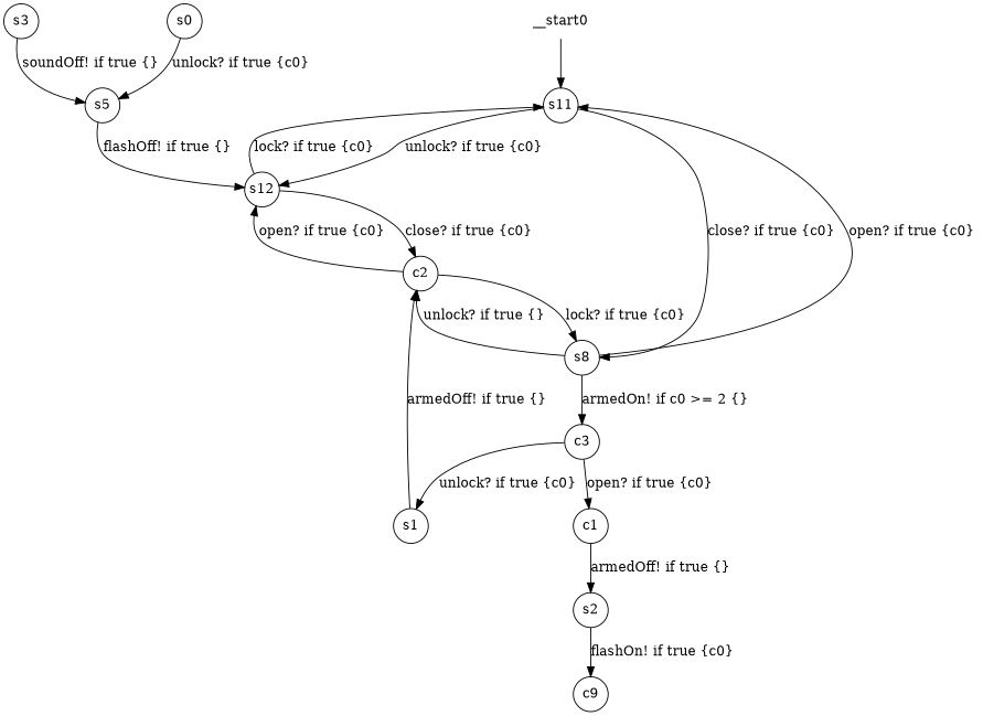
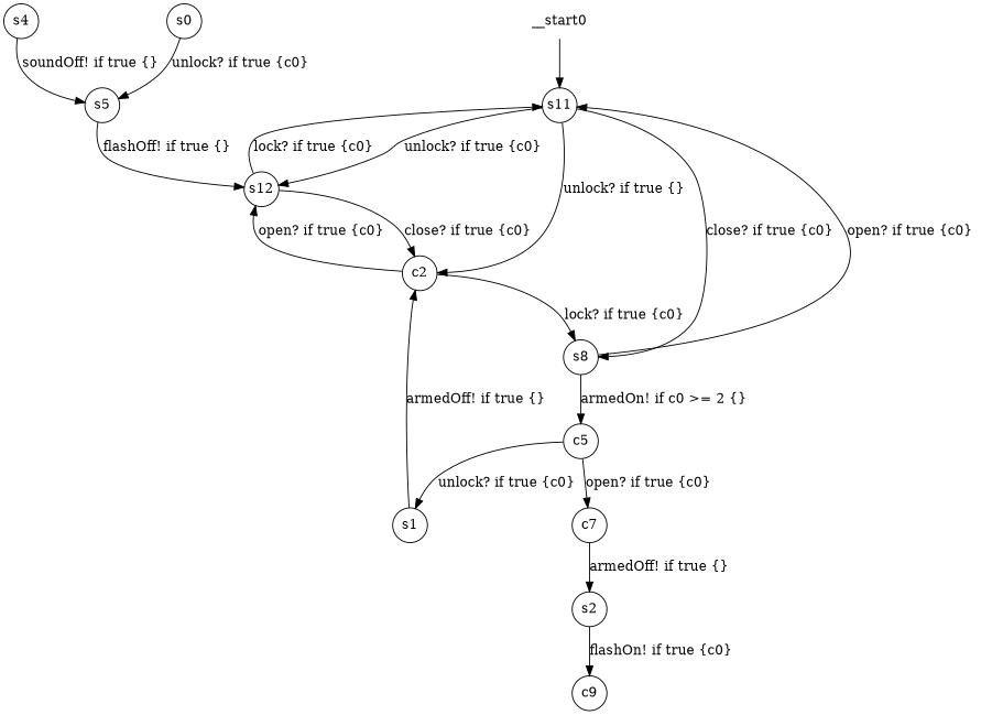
  digraph {
    node [shape=circle margin=0]
    __start0 [shape=none margin=""]
    n2 [label=s11]
    n3 [label=s12]
    n4 [label=c2]
    n5 [label=s8]
-   n6 [label=c3]
-   n7 [label=c1]
+   n6 [label=c5]
+   n7 [label=c7]
    n8 [label=s1]
    n9 [label=s2]
    n10 [label=c9]
    n11 [label=s0]
    n12 [label=s5]
-   n13 [label=s3]
+   n13 [label=s4]
    __start0 -> n2
    n2 -> n3 [label="unlock? if true {c0} "]
    n2 -> n5 [label="close? if true {c0} "]
    n3 -> n2 [label="lock? if true {c0} "]
    n3 -> n4 [label="close? if true {c0} "]
    n4 -> n3 [label="open? if true {c0} "]
    n4 -> n5 [label="lock? if true {c0} "]
    n5 -> n2 [label="open? if true {c0} "]
-   n5 -> n4 [label="unlock? if true {} "]
+   n2 -> n4 [label="unlock? if true {} "]
    n5 -> n6 [label="armedOn! if c0 >= 2 {} "]
    n6 -> n7 [label="open? if true {c0} "]
    n6 -> n8 [label="unlock? if true {c0} "]
    n7 -> n9 [label="armedOff! if true {} "]
    n8 -> n4 [label="armedOff! if true {} "]
    n9 -> n10 [label="flashOn! if true {c0} "]
    n11 -> n12 [label="unlock? if true {c0} "]
    n12 -> n3 [label="flashOff! if true {} "]
    n13 -> n12 [label="soundOff! if true {} "]
  }
